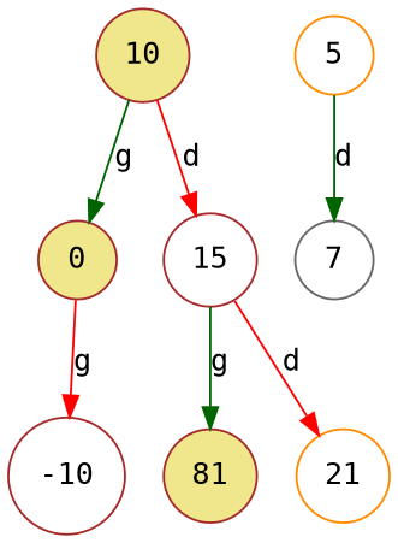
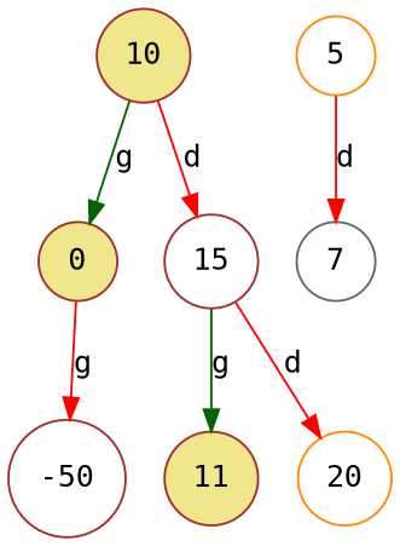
  digraph {
    fontname="DejaVu Sans Mono"
    node [color=brown fillcolor=white fontname="DejaVu Sans Mono" shape=circle style=filled]
    edge [color=darkgreen fontname="DejaVu Sans Mono"]
    n1 [fillcolor=khaki label=10]
    n2 [fillcolor=khaki label=0]
    n3 [label=15]
-   n4 [label=-10]
-   n5 [fillcolor=khaki label=81]
-   n6 [color=darkorange label=21]
+   n4 [label=-50]
+   n5 [fillcolor=khaki label=11]
+   n6 [color=darkorange label=20]
    n7 [color=darkorange label=5]
    n8 [color=gray40 label=7]
    n1 -> n2 [label=g]
    n1 -> n3 [color=red label=d]
    n2 -> n4 [color=red label=g]
    n3 -> n5 [label=g]
    n3 -> n6 [color=red label=d]
-   n7 -> n8 [label=d]
+   n7 -> n8 [color=red label=d]
  }
